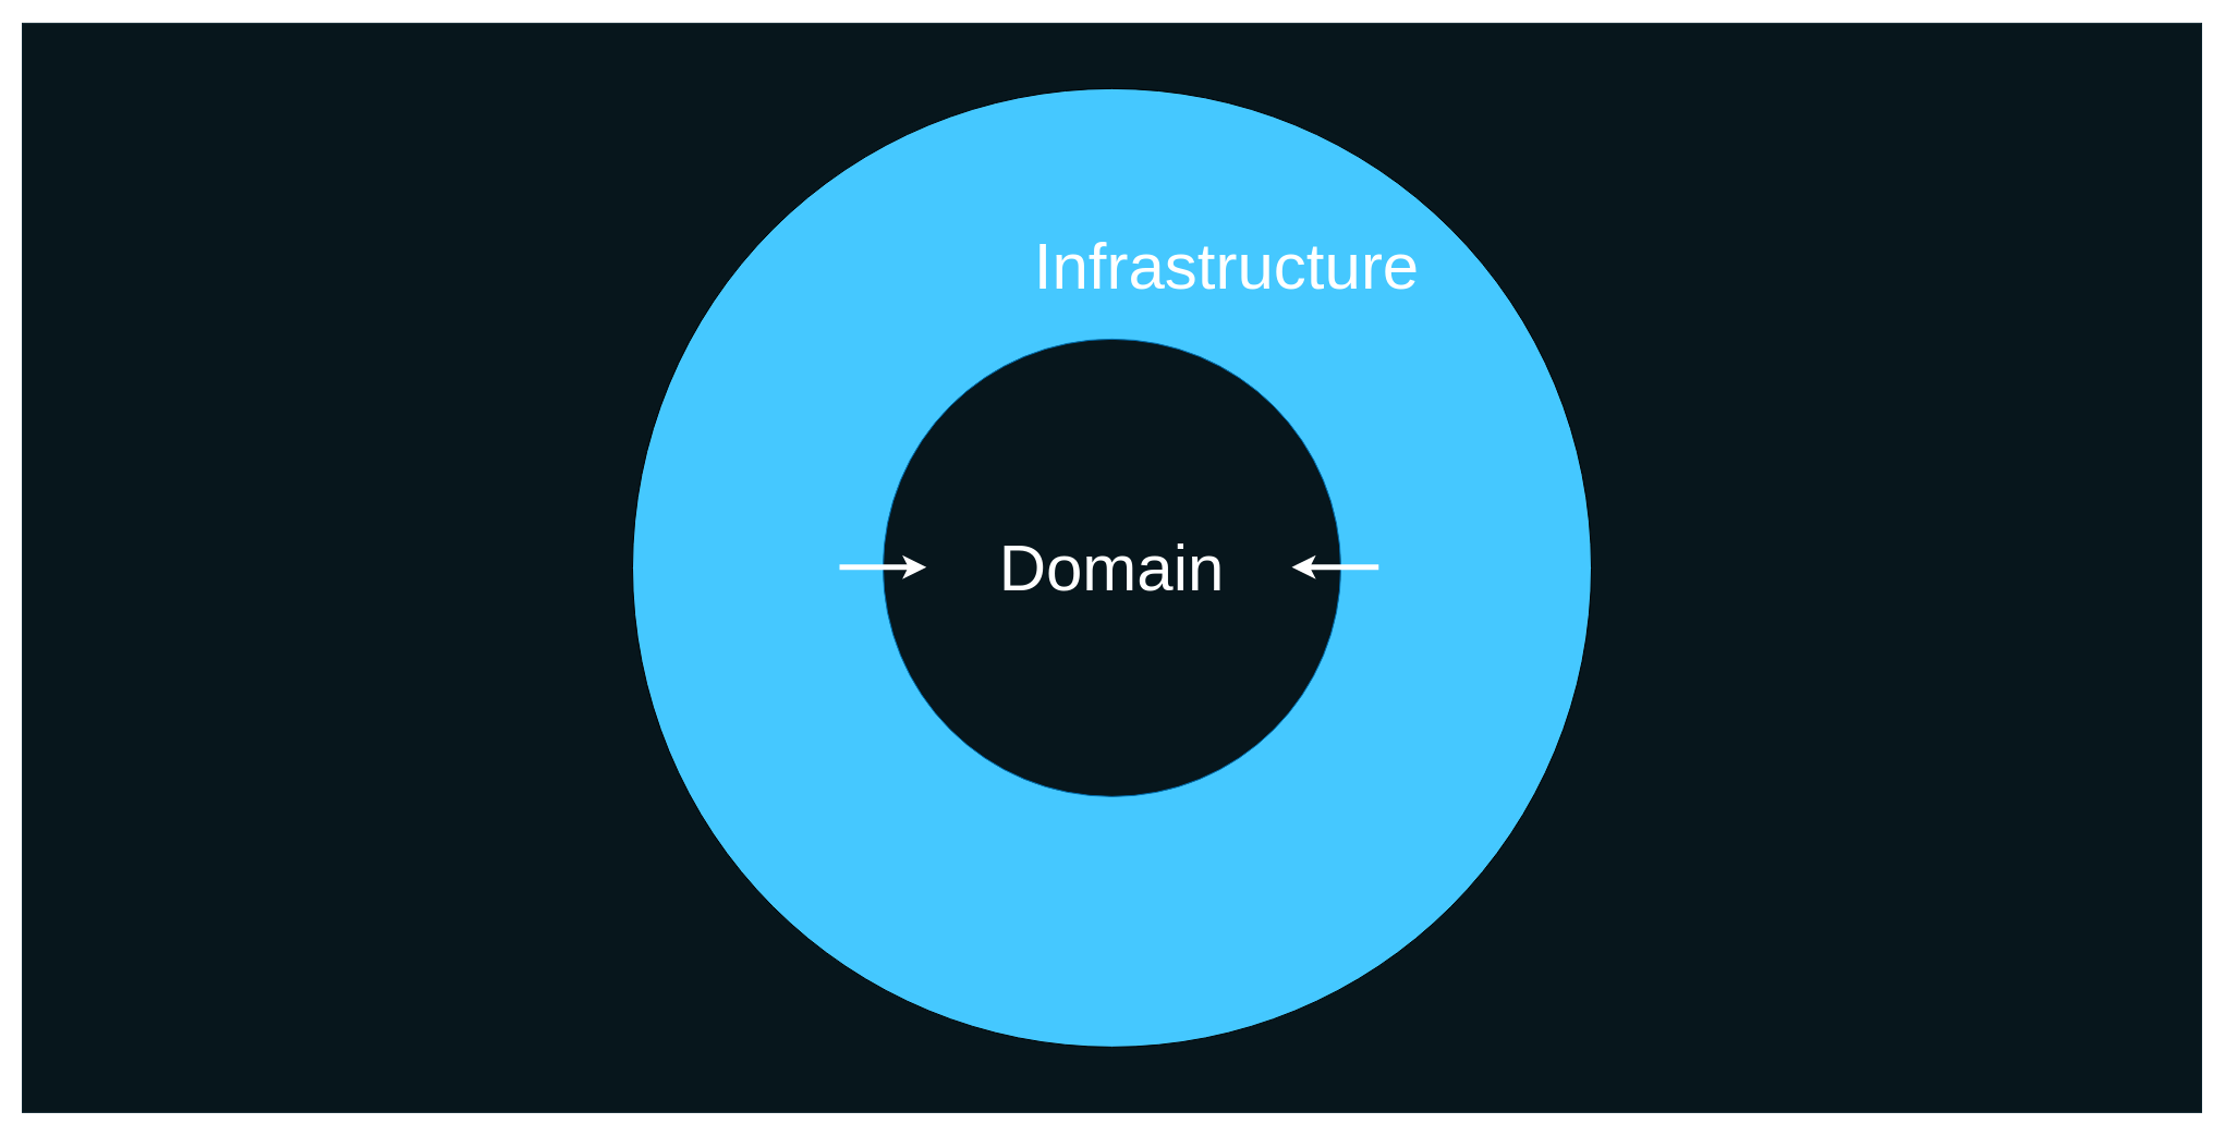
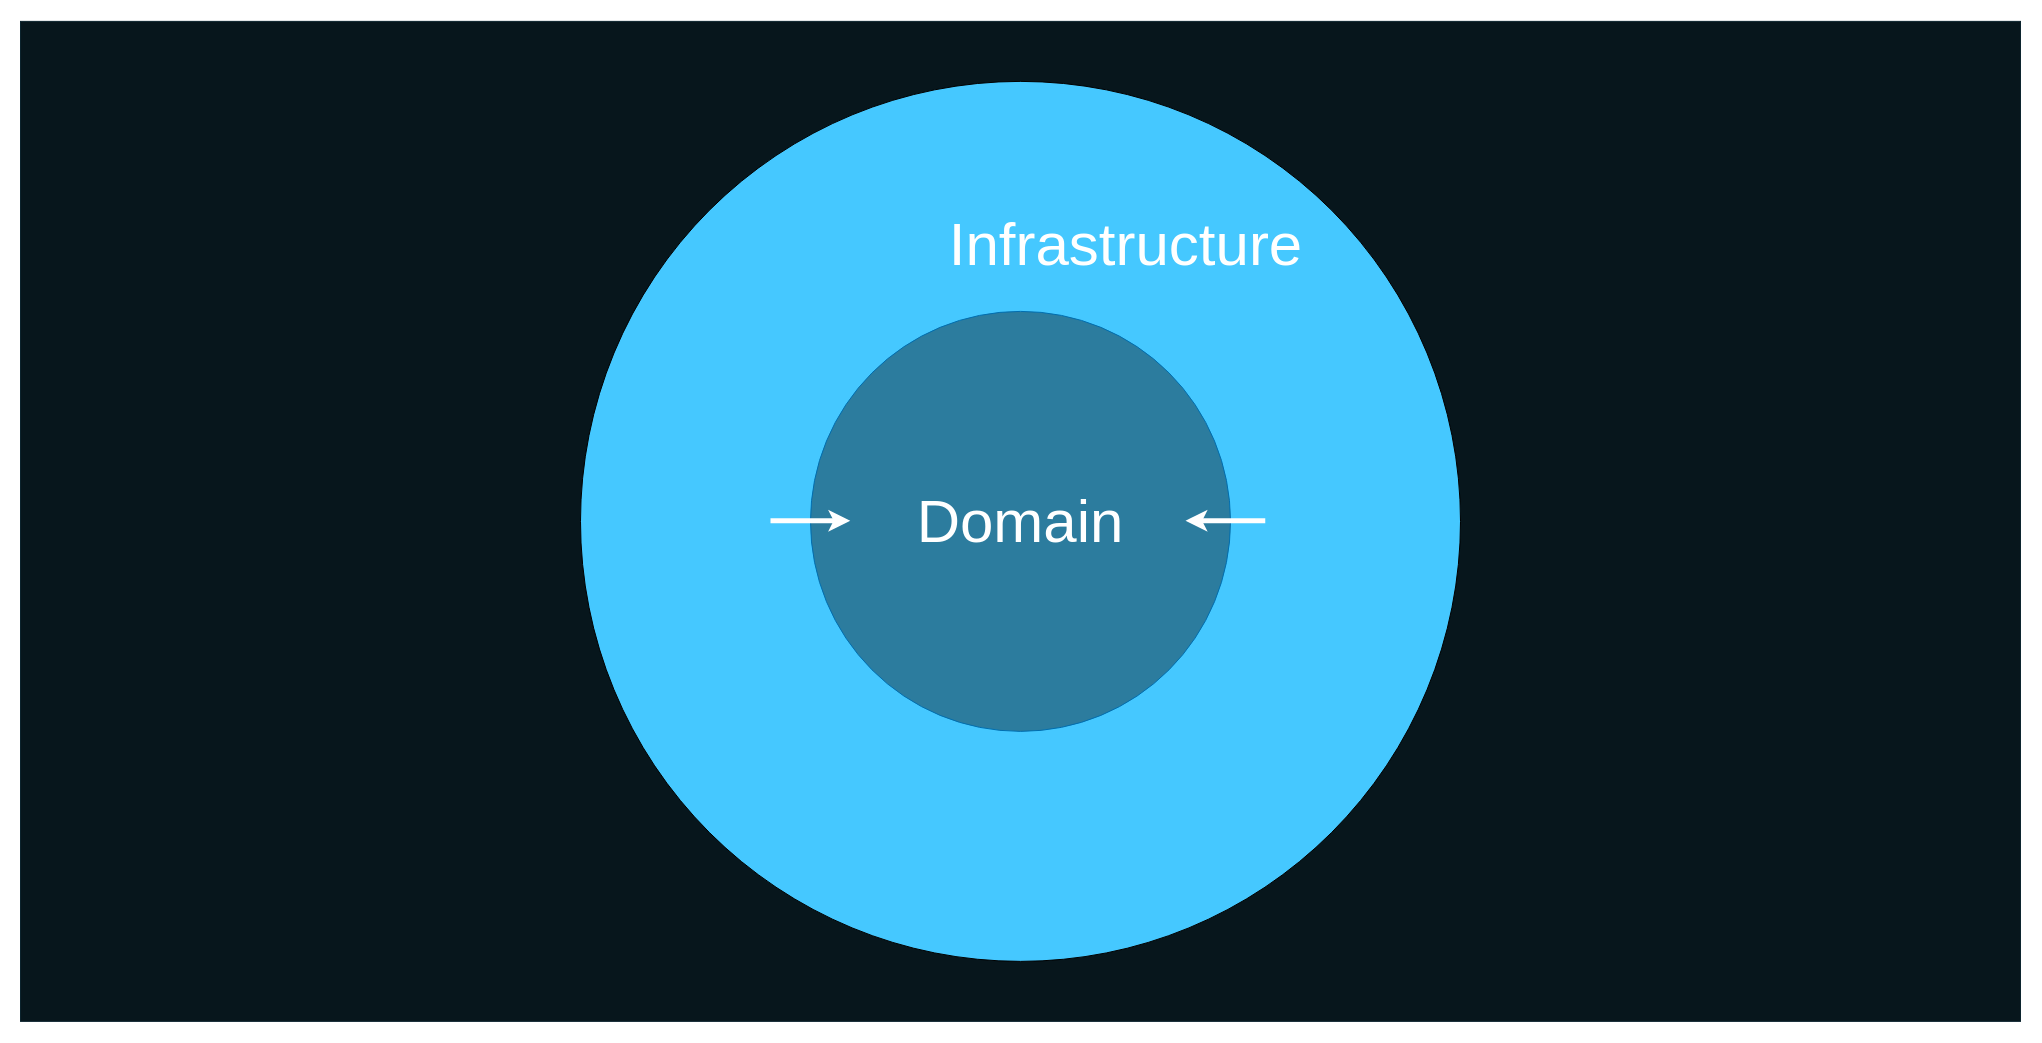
  <mxCell id="0" />
  <mxCell id="1" parent="0" />
  <mxCell id="2" value="" style="rounded=0;whiteSpace=wrap;html=1;fillColor=#07161C;fontSize=30;fontColor=#FFFFFF;strokeColor=#0C242E;" parent="1" vertex="1"><mxGeometry x="20" y="20.88" width="2000" height="1000" as="geometry" /></mxCell>
  <mxCell id="3" value="" style="ellipse;whiteSpace=wrap;html=1;aspect=fixed;fillColor=#45C8FF;fontSize=30;labelPosition=center;verticalLabelPosition=top;align=center;verticalAlign=bottom;" parent="1" vertex="1"><mxGeometry x="580" y="80.88" width="880" height="880" as="geometry" /></mxCell>
- <mxCell id="4" value="&lt;font style=&quot;font-size: 60px&quot;&gt;Domain&lt;/font&gt;" style="ellipse;whiteSpace=wrap;html=1;aspect=fixed;fillColor=#07161c;fontSize=30;labelPosition=center;verticalLabelPosition=middle;align=center;verticalAlign=middle;strokeColor=#006EAF;fontColor=#ffffff;" parent="1" vertex="1"><mxGeometry x="810" y="310.88" width="420" height="420" as="geometry" /></mxCell>
+ <mxCell id="4" value="&lt;font style=&quot;font-size: 60px&quot;&gt;Domain&lt;/font&gt;" style="ellipse;whiteSpace=wrap;html=1;aspect=fixed;fillColor=#2C7C9E;fontSize=30;labelPosition=center;verticalLabelPosition=middle;align=center;verticalAlign=middle;strokeColor=#006EAF;fontColor=#ffffff;" parent="1" vertex="1"><mxGeometry x="810" y="310.88" width="420" height="420" as="geometry" /></mxCell>
  <mxCell id="5" value="" style="endArrow=classic;html=1;labelBackgroundColor=none;strokeColor=#FFFFFF;strokeWidth=5;fontSize=17;fontColor=#FFFFFF;exitX=0.155;exitY=0.463;exitDx=0;exitDy=0;exitPerimeter=0;entryX=0.102;entryY=0.499;entryDx=0;entryDy=0;entryPerimeter=0;" parent="1" edge="1"><mxGeometry width="50" height="50" relative="1" as="geometry"><mxPoint x="770" y="520.34" as="sourcePoint" /><mxPoint x="849.76" y="520.17" as="targetPoint" /></mxGeometry></mxCell>
  <mxCell id="6" value="" style="endArrow=none;html=1;labelBackgroundColor=none;strokeColor=#FFFFFF;strokeWidth=5;fontSize=17;fontColor=#FFFFFF;exitX=0.155;exitY=0.463;exitDx=0;exitDy=0;exitPerimeter=0;entryX=0.102;entryY=0.499;entryDx=0;entryDy=0;entryPerimeter=0;startArrow=classic;startFill=0;endFill=0;" parent="1" edge="1"><mxGeometry width="50" height="50" relative="1" as="geometry"><mxPoint x="1185" y="520.34" as="sourcePoint" /><mxPoint x="1264.76" y="520.17" as="targetPoint" /></mxGeometry></mxCell>
  <mxCell id="7" value="&lt;span style=&quot;font-size: 60px ; font-weight: 400&quot;&gt;Infrastructure&lt;/span&gt;" style="text;strokeColor=none;fillColor=none;html=1;fontSize=24;fontStyle=1;verticalAlign=middle;align=center;fontColor=#FFFFFF;" parent="1" vertex="1"><mxGeometry x="925" y="224" width="400" height="40" as="geometry" /></mxCell>
